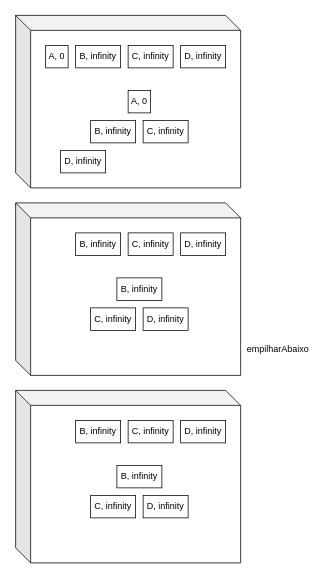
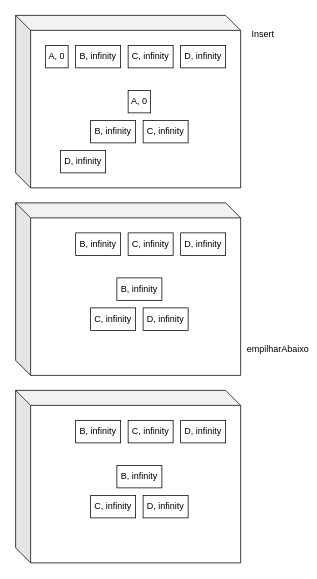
  <mxCell id="0" />
  <mxCell id="1" parent="0" />
  <mxCell id="2" value="" style="shape=cube;whiteSpace=wrap;html=1;boundedLbl=1;backgroundOutline=1;darkOpacity=0.05;darkOpacity2=0.1;" vertex="1" parent="1"><mxGeometry x="20" y="20" width="300" height="230" as="geometry" /></mxCell>
  <mxCell id="3" value="A, 0" style="rounded=0;whiteSpace=wrap;html=1;" vertex="1" parent="1"><mxGeometry x="170" y="120" width="30" height="30" as="geometry" /></mxCell>
  <mxCell id="4" value="B, infinity" style="rounded=0;whiteSpace=wrap;html=1;" vertex="1" parent="1"><mxGeometry x="120" y="160" width="60" height="30" as="geometry" /></mxCell>
  <mxCell id="5" value="C&lt;span style=&quot;background-color: initial;&quot;&gt;, infinity&lt;/span&gt;" style="rounded=0;whiteSpace=wrap;html=1;" vertex="1" parent="1"><mxGeometry x="190" y="160" width="60" height="30" as="geometry" /></mxCell>
  <mxCell id="6" value="D, infinity" style="rounded=0;whiteSpace=wrap;html=1;" vertex="1" parent="1"><mxGeometry x="80" y="200" width="60" height="30" as="geometry" /></mxCell>
  <mxCell id="7" value="B, infinity" style="rounded=0;whiteSpace=wrap;html=1;" vertex="1" parent="1"><mxGeometry x="100" y="60" width="60" height="30" as="geometry" /></mxCell>
  <mxCell id="8" value="A, 0" style="rounded=0;whiteSpace=wrap;html=1;" vertex="1" parent="1"><mxGeometry x="60" y="60" width="30" height="30" as="geometry" /></mxCell>
  <mxCell id="9" value="C&lt;span style=&quot;background-color: initial;&quot;&gt;, infinity&lt;/span&gt;" style="rounded=0;whiteSpace=wrap;html=1;" vertex="1" parent="1"><mxGeometry x="170" y="60" width="60" height="30" as="geometry" /></mxCell>
  <mxCell id="10" value="D, infinity" style="rounded=0;whiteSpace=wrap;html=1;" vertex="1" parent="1"><mxGeometry x="240" y="60" width="60" height="30" as="geometry" /></mxCell>
+ <mxCell id="11" value="Insert" style="text;html=1;align=center;verticalAlign=middle;whiteSpace=wrap;rounded=0;" vertex="1" parent="1"><mxGeometry x="320" y="30" width="60" height="30" as="geometry" /></mxCell>
  <mxCell id="12" value="" style="shape=cube;whiteSpace=wrap;html=1;boundedLbl=1;backgroundOutline=1;darkOpacity=0.05;darkOpacity2=0.1;" vertex="1" parent="1"><mxGeometry x="20" y="270" width="300" height="230" as="geometry" /></mxCell>
  <mxCell id="13" value="B, infinity" style="rounded=0;whiteSpace=wrap;html=1;" vertex="1" parent="1"><mxGeometry x="155" y="370" width="60" height="30" as="geometry" /></mxCell>
  <mxCell id="14" value="C&lt;span style=&quot;background-color: initial;&quot;&gt;, infinity&lt;/span&gt;" style="rounded=0;whiteSpace=wrap;html=1;" vertex="1" parent="1"><mxGeometry x="120" y="410" width="60" height="30" as="geometry" /></mxCell>
  <mxCell id="15" value="D, infinity" style="rounded=0;whiteSpace=wrap;html=1;" vertex="1" parent="1"><mxGeometry x="190" y="410" width="60" height="30" as="geometry" /></mxCell>
  <mxCell id="16" value="B, infinity" style="rounded=0;whiteSpace=wrap;html=1;" vertex="1" parent="1"><mxGeometry x="100" y="310" width="60" height="30" as="geometry" /></mxCell>
  <mxCell id="17" value="C&lt;span style=&quot;background-color: initial;&quot;&gt;, infinity&lt;/span&gt;" style="rounded=0;whiteSpace=wrap;html=1;" vertex="1" parent="1"><mxGeometry x="170" y="310" width="60" height="30" as="geometry" /></mxCell>
  <mxCell id="18" value="D, infinity" style="rounded=0;whiteSpace=wrap;html=1;" vertex="1" parent="1"><mxGeometry x="240" y="310" width="60" height="30" as="geometry" /></mxCell>
  <mxCell id="19" value="" style="shape=cube;whiteSpace=wrap;html=1;boundedLbl=1;backgroundOutline=1;darkOpacity=0.05;darkOpacity2=0.1;" vertex="1" parent="1"><mxGeometry x="20" y="520" width="300" height="230" as="geometry" /></mxCell>
  <mxCell id="20" value="B, infinity" style="rounded=0;whiteSpace=wrap;html=1;" vertex="1" parent="1"><mxGeometry x="155" y="620" width="60" height="30" as="geometry" /></mxCell>
  <mxCell id="21" value="C&lt;span style=&quot;background-color: initial;&quot;&gt;, infinity&lt;/span&gt;" style="rounded=0;whiteSpace=wrap;html=1;" vertex="1" parent="1"><mxGeometry x="120" y="660" width="60" height="30" as="geometry" /></mxCell>
  <mxCell id="22" value="D, infinity" style="rounded=0;whiteSpace=wrap;html=1;" vertex="1" parent="1"><mxGeometry x="190" y="660" width="60" height="30" as="geometry" /></mxCell>
  <mxCell id="23" value="B, infinity" style="rounded=0;whiteSpace=wrap;html=1;" vertex="1" parent="1"><mxGeometry x="100" y="560" width="60" height="30" as="geometry" /></mxCell>
  <mxCell id="24" value="C&lt;span style=&quot;background-color: initial;&quot;&gt;, infinity&lt;/span&gt;" style="rounded=0;whiteSpace=wrap;html=1;" vertex="1" parent="1"><mxGeometry x="170" y="560" width="60" height="30" as="geometry" /></mxCell>
  <mxCell id="25" value="D, infinity" style="rounded=0;whiteSpace=wrap;html=1;" vertex="1" parent="1"><mxGeometry x="240" y="560" width="60" height="30" as="geometry" /></mxCell>
  <mxCell id="26" value="empilharAbaixo" style="text;html=1;align=center;verticalAlign=middle;whiteSpace=wrap;rounded=0;" vertex="1" parent="1"><mxGeometry x="340" y="450" width="60" height="30" as="geometry" /></mxCell>
